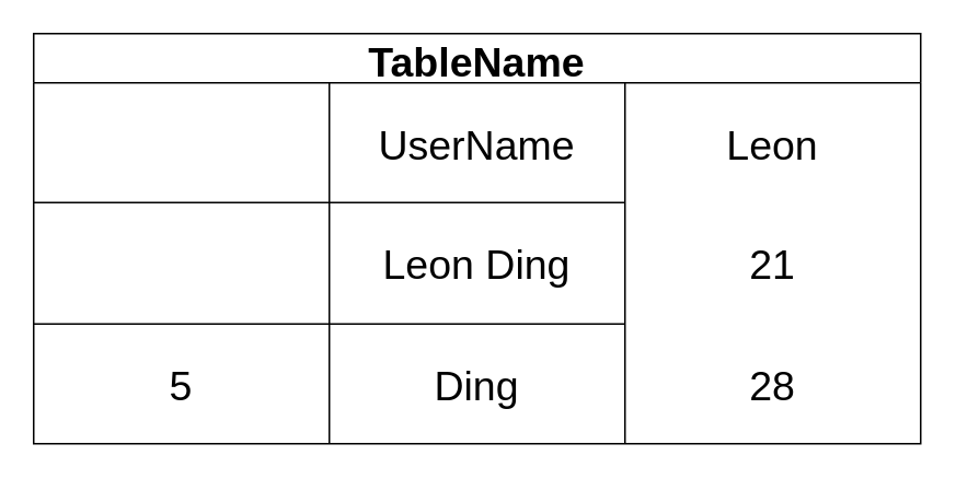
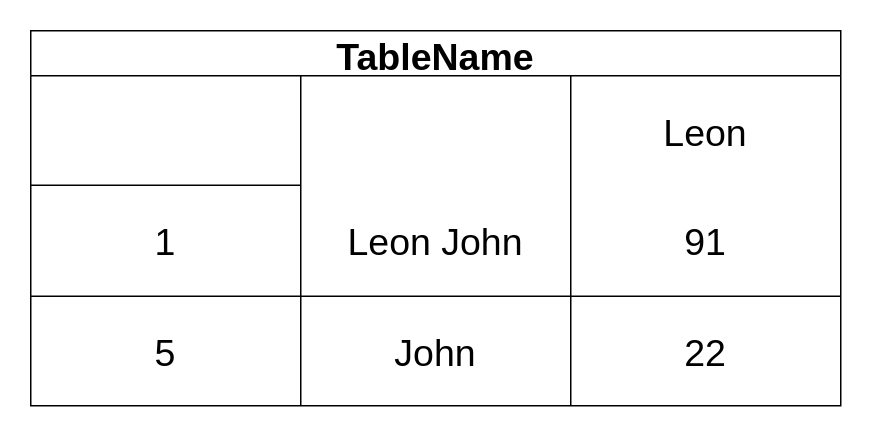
  <mxCell id="0" />
  <mxCell id="1" parent="0" />
  <mxCell id="2" value="TableName" style="shape=table;startSize=30;container=1;collapsible=0;childLayout=tableLayout;fontStyle=1;align=center;pointerEvents=1;strokeWidth=1;fontSize=25;" parent="1" vertex="1"><mxGeometry x="20" y="20" width="540" height="250" as="geometry" /></mxCell>
  <mxCell id="3" value="" style="shape=partialRectangle;html=1;whiteSpace=wrap;collapsible=0;dropTarget=0;pointerEvents=0;fillColor=none;top=0;left=0;bottom=0;right=0;points=[[0,0.5],[1,0.5]];portConstraint=eastwest;strokeWidth=1;fontSize=25;" parent="2" vertex="1"><mxGeometry y="30" width="540" height="73" as="geometry" /></mxCell>
- <mxCell id="4" value="UserName" style="shape=partialRectangle;html=1;whiteSpace=wrap;connectable=0;fillColor=none;top=0;left=0;bottom=0;right=0;overflow=hidden;pointerEvents=1;strokeWidth=1;fontSize=25;" parent="3" vertex="1"><mxGeometry x="180" width="180" height="73" as="geometry"><mxRectangle width="180" height="73" as="alternateBounds" /></mxGeometry></mxCell>
  <mxCell id="5" value="Leon" style="shape=partialRectangle;html=1;whiteSpace=wrap;connectable=0;fillColor=none;top=0;left=0;bottom=0;right=0;overflow=hidden;pointerEvents=1;strokeWidth=1;fontSize=25;" parent="3" vertex="1"><mxGeometry x="360" width="180" height="73" as="geometry"><mxRectangle width="180" height="73" as="alternateBounds" /></mxGeometry></mxCell>
  <mxCell id="6" value="" style="shape=partialRectangle;html=1;whiteSpace=wrap;collapsible=0;dropTarget=0;pointerEvents=0;fillColor=none;top=0;left=0;bottom=0;right=0;points=[[0,0.5],[1,0.5]];portConstraint=eastwest;strokeWidth=1;fontSize=25;" parent="2" vertex="1"><mxGeometry y="103" width="540" height="74" as="geometry" /></mxCell>
- <mxCell id="8" value="Leon Ding" style="shape=partialRectangle;html=1;whiteSpace=wrap;connectable=0;fillColor=none;top=0;left=0;bottom=0;right=0;overflow=hidden;pointerEvents=1;strokeWidth=1;fontSize=25;" parent="6" vertex="1"><mxGeometry x="180" width="180" height="74" as="geometry"><mxRectangle width="180" height="74" as="alternateBounds" /></mxGeometry></mxCell>
- <mxCell id="9" value="21" style="shape=partialRectangle;html=1;whiteSpace=wrap;connectable=0;fillColor=none;top=0;left=0;bottom=0;right=0;overflow=hidden;pointerEvents=1;strokeWidth=1;fontSize=25;" parent="6" vertex="1"><mxGeometry x="360" width="180" height="74" as="geometry"><mxRectangle width="180" height="74" as="alternateBounds" /></mxGeometry></mxCell>
+ <mxCell id="7" value="&lt;font style=&quot;font-size: 25px;&quot;&gt;1&lt;/font&gt;" style="shape=partialRectangle;html=1;whiteSpace=wrap;connectable=0;fillColor=none;top=0;left=0;bottom=0;right=0;overflow=hidden;pointerEvents=1;strokeWidth=1;fontSize=25;" parent="6" vertex="1"><mxGeometry width="180" height="74" as="geometry"><mxRectangle width="180" height="74" as="alternateBounds" /></mxGeometry></mxCell>
+ <mxCell id="8" value="Leon John" style="shape=partialRectangle;html=1;whiteSpace=wrap;connectable=0;fillColor=none;top=0;left=0;bottom=0;right=0;overflow=hidden;pointerEvents=1;strokeWidth=1;fontSize=25;" parent="6" vertex="1"><mxGeometry x="180" width="180" height="74" as="geometry"><mxRectangle width="180" height="74" as="alternateBounds" /></mxGeometry></mxCell>
+ <mxCell id="9" value="91" style="shape=partialRectangle;html=1;whiteSpace=wrap;connectable=0;fillColor=none;top=0;left=0;bottom=0;right=0;overflow=hidden;pointerEvents=1;strokeWidth=1;fontSize=25;" parent="6" vertex="1"><mxGeometry x="360" width="180" height="74" as="geometry"><mxRectangle width="180" height="74" as="alternateBounds" /></mxGeometry></mxCell>
  <mxCell id="10" value="" style="shape=partialRectangle;html=1;whiteSpace=wrap;collapsible=0;dropTarget=0;pointerEvents=0;fillColor=none;top=0;left=0;bottom=0;right=0;points=[[0,0.5],[1,0.5]];portConstraint=eastwest;strokeWidth=1;fontSize=25;" parent="2" vertex="1"><mxGeometry y="177" width="540" height="73" as="geometry" /></mxCell>
  <mxCell id="11" value="&lt;font style=&quot;font-size: 25px;&quot;&gt;5&lt;/font&gt;" style="shape=partialRectangle;html=1;whiteSpace=wrap;connectable=0;fillColor=none;top=0;left=0;bottom=0;right=0;overflow=hidden;pointerEvents=1;strokeWidth=1;fontSize=25;" parent="10" vertex="1"><mxGeometry width="180" height="73" as="geometry"><mxRectangle width="180" height="73" as="alternateBounds" /></mxGeometry></mxCell>
- <mxCell id="12" value="Ding" style="shape=partialRectangle;html=1;whiteSpace=wrap;connectable=0;fillColor=none;top=0;left=0;bottom=0;right=0;overflow=hidden;pointerEvents=1;strokeWidth=1;fontSize=25;" parent="10" vertex="1"><mxGeometry x="180" width="180" height="73" as="geometry"><mxRectangle width="180" height="73" as="alternateBounds" /></mxGeometry></mxCell>
- <mxCell id="13" value="28" style="shape=partialRectangle;html=1;whiteSpace=wrap;connectable=0;fillColor=none;top=0;left=0;bottom=0;right=0;overflow=hidden;pointerEvents=1;strokeWidth=1;fontSize=25;" parent="10" vertex="1"><mxGeometry x="360" width="180" height="73" as="geometry"><mxRectangle width="180" height="73" as="alternateBounds" /></mxGeometry></mxCell>
+ <mxCell id="12" value="John" style="shape=partialRectangle;html=1;whiteSpace=wrap;connectable=0;fillColor=none;top=0;left=0;bottom=0;right=0;overflow=hidden;pointerEvents=1;strokeWidth=1;fontSize=25;" parent="10" vertex="1"><mxGeometry x="180" width="180" height="73" as="geometry"><mxRectangle width="180" height="73" as="alternateBounds" /></mxGeometry></mxCell>
+ <mxCell id="13" value="22" style="shape=partialRectangle;html=1;whiteSpace=wrap;connectable=0;fillColor=none;top=0;left=0;bottom=0;right=0;overflow=hidden;pointerEvents=1;strokeWidth=1;fontSize=25;" parent="10" vertex="1"><mxGeometry x="360" width="180" height="73" as="geometry"><mxRectangle width="180" height="73" as="alternateBounds" /></mxGeometry></mxCell>
